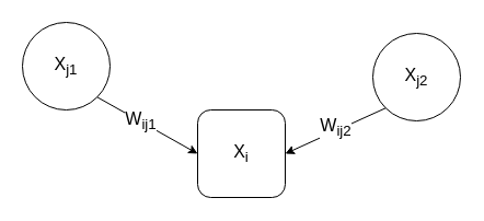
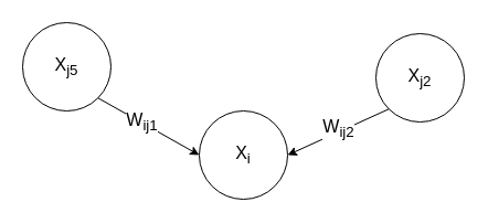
  <mxCell id="0" />
  <mxCell id="1" parent="0" />
  <mxCell id="2" style="rounded=0;orthogonalLoop=1;jettySize=auto;html=1;exitX=1;exitY=1;exitDx=0;exitDy=0;entryX=0;entryY=0.5;entryDx=0;entryDy=0;" edge="1" parent="1" source="4" target="8"><mxGeometry relative="1" as="geometry" /></mxCell>
  <mxCell id="3" value="&lt;font style=&quot;font-size: 16px&quot;&gt;W&lt;sub&gt;ij1&lt;/sub&gt;&lt;/font&gt;" style="edgeLabel;html=1;align=center;verticalAlign=middle;resizable=0;points=[];" vertex="1" connectable="0" parent="2"><mxGeometry x="-0.166" y="1" relative="1" as="geometry"><mxPoint as="offset" /></mxGeometry></mxCell>
- <mxCell id="4" value="&lt;font style=&quot;font-size: 16px&quot;&gt;X&lt;sub&gt;j1&lt;/sub&gt;&lt;/font&gt;" style="ellipse;whiteSpace=wrap;html=1;aspect=fixed;" vertex="1" parent="1"><mxGeometry x="20" y="20" width="80" height="80" as="geometry" /></mxCell>
+ <mxCell id="4" value="&lt;font style=&quot;font-size: 16px&quot;&gt;X&lt;sub&gt;j5&lt;/sub&gt;&lt;/font&gt;" style="ellipse;whiteSpace=wrap;html=1;aspect=fixed;" vertex="1" parent="1"><mxGeometry x="20" y="20" width="80" height="80" as="geometry" /></mxCell>
  <mxCell id="5" style="edgeStyle=none;rounded=0;orthogonalLoop=1;jettySize=auto;html=1;exitX=0;exitY=1;exitDx=0;exitDy=0;entryX=1;entryY=0.5;entryDx=0;entryDy=0;" edge="1" parent="1" source="7" target="8"><mxGeometry relative="1" as="geometry" /></mxCell>
  <mxCell id="6" value="&lt;font style=&quot;font-size: 16px&quot;&gt;W&lt;sub&gt;ij2&lt;/sub&gt;&lt;/font&gt;" style="edgeLabel;html=1;align=center;verticalAlign=middle;resizable=0;points=[];" vertex="1" connectable="0" parent="5"><mxGeometry x="-0.032" y="-3" relative="1" as="geometry"><mxPoint as="offset" /></mxGeometry></mxCell>
  <mxCell id="7" value="&lt;font style=&quot;font-size: 16px&quot;&gt;X&lt;sub&gt;j2&lt;/sub&gt;&lt;/font&gt;" style="ellipse;whiteSpace=wrap;html=1;aspect=fixed;" vertex="1" parent="1"><mxGeometry x="340" y="30" width="80" height="80" as="geometry" /></mxCell>
- <mxCell id="8" value="&lt;font style=&quot;font-size: 16px&quot;&gt;X&lt;sub&gt;i&lt;/sub&gt;&lt;/font&gt;" style="whiteSpace=wrap;html=1;aspect=fixed;rounded=1;" vertex="1" parent="1"><mxGeometry x="180" y="100" width="80" height="80" as="geometry" /></mxCell>
+ <mxCell id="8" value="&lt;font style=&quot;font-size: 16px&quot;&gt;X&lt;sub&gt;i&lt;/sub&gt;&lt;/font&gt;" style="ellipse;whiteSpace=wrap;html=1;aspect=fixed;" vertex="1" parent="1"><mxGeometry x="180" y="100" width="80" height="80" as="geometry" /></mxCell>
